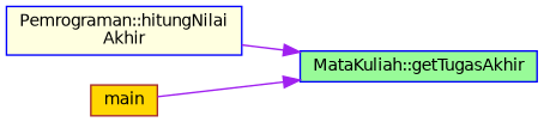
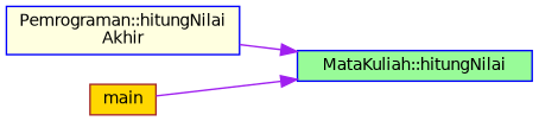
  digraph {
    rankdir=RL
    node [color=blue fontname=Helvetica fontsize=10 shape=box style=filled]
    edge [color=purple dir=back fontname=Helvetica fontsize=10 labelfontname=Helvetica labelfontsize=10 style=solid]
-   n1 [fillcolor=palegreen fontcolor=black height=0.2 label="MataKuliah::getTugasAkhir" width=0.4]
+   n1 [fillcolor=palegreen fontcolor=black height=0.2 label="MataKuliah::hitungNilai" width=0.4]
    n2 [fillcolor=lightyellow height=0.2 label="Pemrograman::hitungNilai\lAkhir" width=0.4]
    n3 [color=brown fillcolor=gold height=0.2 label=main width=0.4]
    n1 -> n2
    n1 -> n3
  }
